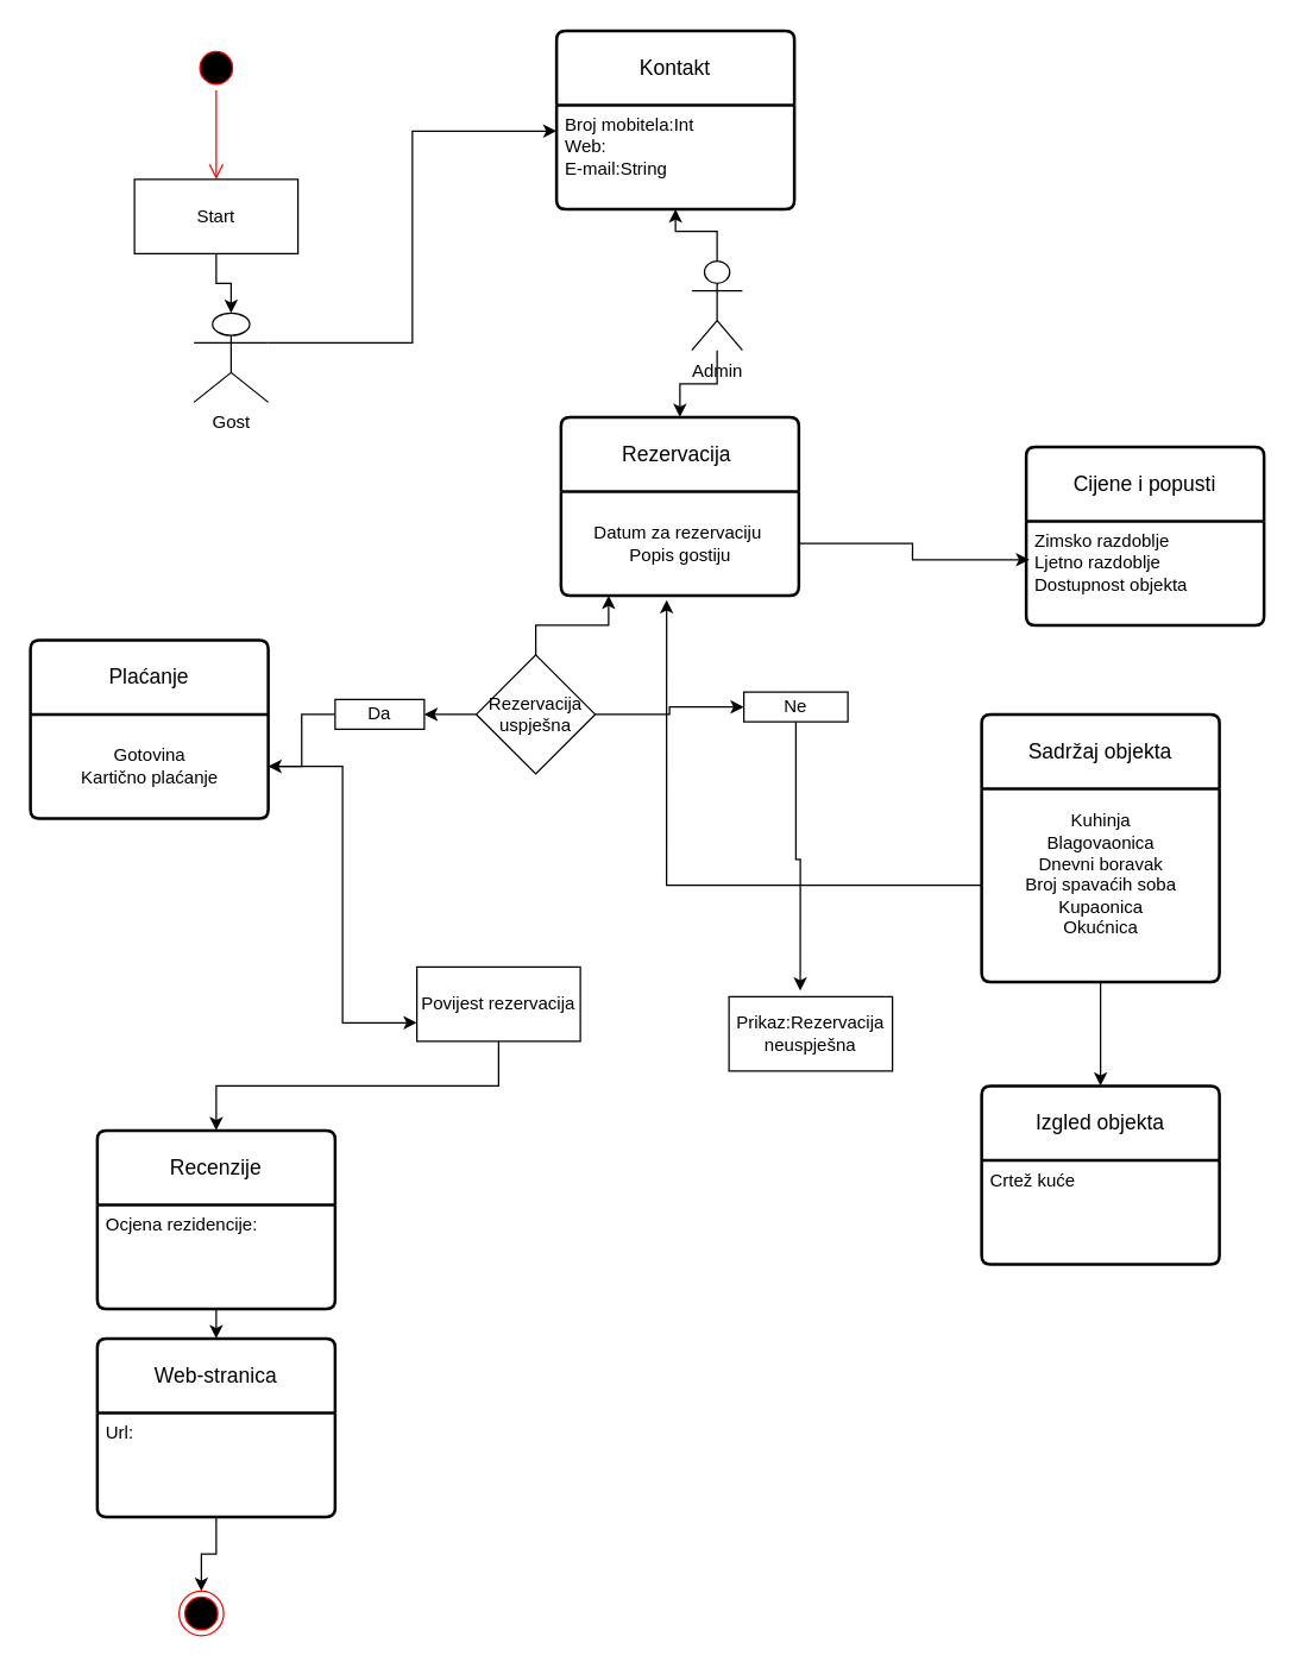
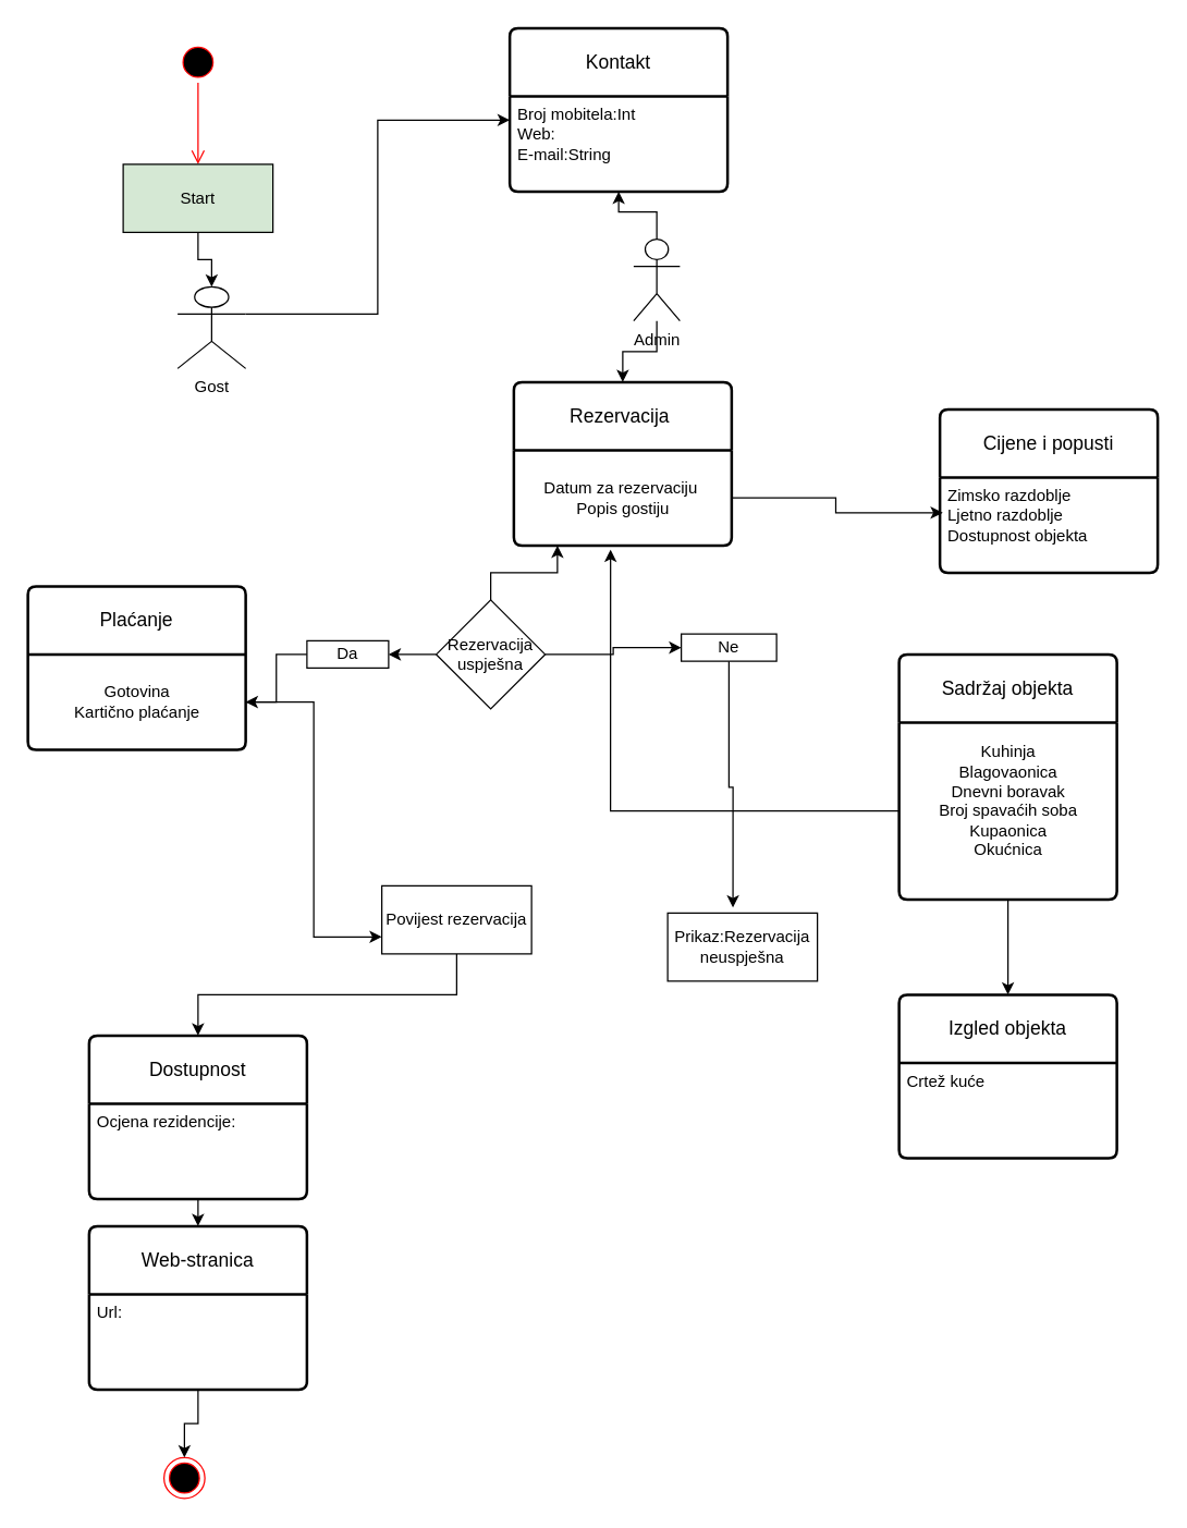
  <mxCell id="0" />
  <mxCell id="1" parent="0" />
  <mxCell id="2" value="Rezervacija&amp;nbsp;" style="swimlane;childLayout=stackLayout;horizontal=1;startSize=50;horizontalStack=0;rounded=1;fontSize=14;fontStyle=0;strokeWidth=2;resizeParent=0;resizeLast=1;shadow=0;dashed=0;align=center;arcSize=4;whiteSpace=wrap;html=1;" vertex="1" parent="1"><mxGeometry x="377" y="280" width="160" height="120" as="geometry" /></mxCell>
  <mxCell id="3" value="Datum za rezervaciju&amp;nbsp;&lt;br style=&quot;border-color: var(--border-color); text-align: left;&quot;&gt;&lt;span style=&quot;text-align: left;&quot;&gt;Popis gostiju&lt;/span&gt;" style="text;html=1;align=center;verticalAlign=middle;resizable=0;points=[];autosize=1;strokeColor=none;fillColor=none;" vertex="1" parent="2"><mxGeometry y="50" width="160" height="70" as="geometry" /></mxCell>
  <mxCell id="4" value="Web-stranica" style="swimlane;childLayout=stackLayout;horizontal=1;startSize=50;horizontalStack=0;rounded=1;fontSize=14;fontStyle=0;strokeWidth=2;resizeParent=0;resizeLast=1;shadow=0;dashed=0;align=center;arcSize=4;whiteSpace=wrap;html=1;" vertex="1" parent="1"><mxGeometry x="65" y="900" width="160" height="120" as="geometry" /></mxCell>
  <mxCell id="5" value="Url:" style="align=left;strokeColor=none;fillColor=none;spacingLeft=4;fontSize=12;verticalAlign=top;resizable=0;rotatable=0;part=1;html=1;" vertex="1" parent="4"><mxGeometry y="50" width="160" height="70" as="geometry" /></mxCell>
  <mxCell id="6" value="" style="swimlane;childLayout=stackLayout;horizontal=1;startSize=50;horizontalStack=0;rounded=1;fontSize=14;fontStyle=0;strokeWidth=2;resizeParent=0;resizeLast=1;shadow=0;dashed=0;align=center;arcSize=4;whiteSpace=wrap;html=1;" vertex="1" parent="4"><mxGeometry y="120" width="160" as="geometry" /></mxCell>
  <mxCell id="7" value="Kontakt" style="swimlane;childLayout=stackLayout;horizontal=1;startSize=50;horizontalStack=0;rounded=1;fontSize=14;fontStyle=0;strokeWidth=2;resizeParent=0;resizeLast=1;shadow=0;dashed=0;align=center;arcSize=4;whiteSpace=wrap;html=1;" vertex="1" parent="1"><mxGeometry x="374" y="20" width="160" height="120" as="geometry" /></mxCell>
  <mxCell id="8" value="Broj mobitela:Int&lt;br&gt;Web:&lt;br&gt;E-mail:String" style="align=left;strokeColor=none;fillColor=none;spacingLeft=4;fontSize=12;verticalAlign=top;resizable=0;rotatable=0;part=1;html=1;" vertex="1" parent="7"><mxGeometry y="50" width="160" height="70" as="geometry" /></mxCell>
  <mxCell id="9" value="Plaćanje" style="swimlane;childLayout=stackLayout;horizontal=1;startSize=50;horizontalStack=0;rounded=1;fontSize=14;fontStyle=0;strokeWidth=2;resizeParent=0;resizeLast=1;shadow=0;dashed=0;align=center;arcSize=4;whiteSpace=wrap;html=1;" vertex="1" parent="1"><mxGeometry x="20" y="430" width="160" height="120" as="geometry" /></mxCell>
  <mxCell id="10" value="Gotovina&lt;br&gt;Kartično plaćanje" style="text;html=1;align=center;verticalAlign=middle;resizable=0;points=[];autosize=1;strokeColor=none;fillColor=none;" vertex="1" parent="9"><mxGeometry y="50" width="160" height="70" as="geometry" /></mxCell>
  <mxCell id="11" value="Sadržaj objekta" style="swimlane;childLayout=stackLayout;horizontal=1;startSize=50;horizontalStack=0;rounded=1;fontSize=14;fontStyle=0;strokeWidth=2;resizeParent=0;resizeLast=1;shadow=0;dashed=0;align=center;arcSize=4;whiteSpace=wrap;html=1;" vertex="1" parent="1"><mxGeometry x="660" y="480" width="160" height="180" as="geometry" /></mxCell>
  <mxCell id="12" value="Kuhinja&lt;br style=&quot;border-color: var(--border-color); text-align: left;&quot;&gt;&lt;span style=&quot;text-align: left;&quot;&gt;Blagovaonica&lt;/span&gt;&lt;br style=&quot;border-color: var(--border-color); text-align: left;&quot;&gt;Dnevni boravak&lt;br&gt;&lt;span style=&quot;text-align: left;&quot;&gt;Broj spavaćih soba&lt;br&gt;&lt;/span&gt;Kupaonica&lt;br&gt;Okućnica&lt;br&gt;&lt;span style=&quot;text-align: left;&quot;&gt;&lt;br&gt;&lt;/span&gt;" style="text;html=1;align=center;verticalAlign=middle;resizable=0;points=[];autosize=1;strokeColor=none;fillColor=none;" vertex="1" parent="11"><mxGeometry y="50" width="160" height="130" as="geometry" /></mxCell>
- <mxCell id="13" value="Recenzije" style="swimlane;childLayout=stackLayout;horizontal=1;startSize=50;horizontalStack=0;rounded=1;fontSize=14;fontStyle=0;strokeWidth=2;resizeParent=0;resizeLast=1;shadow=0;dashed=0;align=center;arcSize=4;whiteSpace=wrap;html=1;" vertex="1" parent="1"><mxGeometry x="65" y="760" width="160" height="120" as="geometry" /></mxCell>
+ <mxCell id="13" value="Dostupnost" style="swimlane;childLayout=stackLayout;horizontal=1;startSize=50;horizontalStack=0;rounded=1;fontSize=14;fontStyle=0;strokeWidth=2;resizeParent=0;resizeLast=1;shadow=0;dashed=0;align=center;arcSize=4;whiteSpace=wrap;html=1;" vertex="1" parent="1"><mxGeometry x="65" y="760" width="160" height="120" as="geometry" /></mxCell>
  <mxCell id="14" value="Ocjena rezidencije:&lt;br&gt;" style="align=left;strokeColor=none;fillColor=none;spacingLeft=4;fontSize=12;verticalAlign=top;resizable=0;rotatable=0;part=1;html=1;" vertex="1" parent="13"><mxGeometry y="50" width="160" height="70" as="geometry" /></mxCell>
  <mxCell id="15" value="Izgled objekta" style="swimlane;childLayout=stackLayout;horizontal=1;startSize=50;horizontalStack=0;rounded=1;fontSize=14;fontStyle=0;strokeWidth=2;resizeParent=0;resizeLast=1;shadow=0;dashed=0;align=center;arcSize=4;whiteSpace=wrap;html=1;" vertex="1" parent="1"><mxGeometry x="660" y="730" width="160" height="120" as="geometry" /></mxCell>
  <mxCell id="16" value="Crtež kuće" style="align=left;strokeColor=none;fillColor=none;spacingLeft=4;fontSize=12;verticalAlign=top;resizable=0;rotatable=0;part=1;html=1;" vertex="1" parent="15"><mxGeometry y="50" width="160" height="70" as="geometry" /></mxCell>
  <mxCell id="17" style="edgeStyle=orthogonalEdgeStyle;rounded=0;orthogonalLoop=1;jettySize=auto;html=1;exitX=1;exitY=0.333;exitDx=0;exitDy=0;exitPerimeter=0;entryX=0;entryY=0.25;entryDx=0;entryDy=0;" edge="1" parent="1" source="18" target="8"><mxGeometry relative="1" as="geometry" /></mxCell>
  <mxCell id="18" value="Gost" style="shape=umlActor;verticalLabelPosition=bottom;verticalAlign=top;html=1;" vertex="1" parent="1"><mxGeometry x="130" y="210" width="50" height="60" as="geometry" /></mxCell>
  <mxCell id="19" value="" style="ellipse;html=1;shape=startState;fillColor=#000000;strokeColor=#ff0000;" vertex="1" parent="1"><mxGeometry x="130" y="30" width="30" height="30" as="geometry" /></mxCell>
  <mxCell id="20" value="" style="edgeStyle=orthogonalEdgeStyle;html=1;verticalAlign=bottom;endArrow=open;endSize=8;strokeColor=#ff0000;rounded=0;" edge="1" parent="1" source="19"><mxGeometry relative="1" as="geometry"><mxPoint x="145" y="120" as="targetPoint" /></mxGeometry></mxCell>
  <mxCell id="21" style="edgeStyle=orthogonalEdgeStyle;rounded=0;orthogonalLoop=1;jettySize=auto;html=1;exitX=0.5;exitY=1;exitDx=0;exitDy=0;" edge="1" parent="1" source="22" target="18"><mxGeometry relative="1" as="geometry" /></mxCell>
- <mxCell id="22" value="Start" style="html=1;whiteSpace=wrap;" vertex="1" parent="1"><mxGeometry x="90" y="120" width="110" height="50" as="geometry" /></mxCell>
+ <mxCell id="22" value="Start" style="html=1;whiteSpace=wrap;fillColor=#d5e8d4;" vertex="1" parent="1"><mxGeometry x="90" y="120" width="110" height="50" as="geometry" /></mxCell>
  <mxCell id="23" style="edgeStyle=orthogonalEdgeStyle;rounded=0;orthogonalLoop=1;jettySize=auto;html=1;" edge="1" parent="1" source="25" target="8"><mxGeometry relative="1" as="geometry" /></mxCell>
  <mxCell id="24" style="edgeStyle=orthogonalEdgeStyle;rounded=0;orthogonalLoop=1;jettySize=auto;html=1;" edge="1" parent="1" source="25" target="2"><mxGeometry relative="1" as="geometry" /></mxCell>
  <mxCell id="25" value="Admin&lt;br&gt;" style="shape=umlActor;verticalLabelPosition=bottom;verticalAlign=top;html=1;" vertex="1" parent="1"><mxGeometry x="465" y="175" width="34" height="60" as="geometry" /></mxCell>
  <mxCell id="26" value="Cijene i popusti" style="swimlane;childLayout=stackLayout;horizontal=1;startSize=50;horizontalStack=0;rounded=1;fontSize=14;fontStyle=0;strokeWidth=2;resizeParent=0;resizeLast=1;shadow=0;dashed=0;align=center;arcSize=4;whiteSpace=wrap;html=1;" vertex="1" parent="1"><mxGeometry x="690" y="300" width="160" height="120" as="geometry" /></mxCell>
  <mxCell id="27" value="Zimsko razdoblje&lt;br&gt;Ljetno razdoblje&lt;br&gt;Dostupnost objekta&lt;br&gt;" style="align=left;strokeColor=none;fillColor=none;spacingLeft=4;fontSize=12;verticalAlign=top;resizable=0;rotatable=0;part=1;html=1;" vertex="1" parent="26"><mxGeometry y="50" width="160" height="70" as="geometry" /></mxCell>
  <mxCell id="28" value="" style="shape=umlActor;verticalLabelPosition=bottom;verticalAlign=top;html=1;" vertex="1" parent="26"><mxGeometry y="120" width="160" as="geometry" /></mxCell>
  <mxCell id="29" value="" style="shape=umlActor;verticalLabelPosition=bottom;verticalAlign=top;html=1;" vertex="1" parent="26"><mxGeometry y="120" width="160" as="geometry" /></mxCell>
  <mxCell id="30" value="" style="shape=umlActor;verticalLabelPosition=bottom;verticalAlign=top;html=1;" vertex="1" parent="26"><mxGeometry y="120" width="160" as="geometry" /></mxCell>
  <mxCell id="31" value="" style="shape=umlActor;verticalLabelPosition=bottom;verticalAlign=top;html=1;" vertex="1" parent="26"><mxGeometry y="120" width="160" as="geometry" /></mxCell>
  <mxCell id="32" style="edgeStyle=orthogonalEdgeStyle;rounded=0;orthogonalLoop=1;jettySize=auto;html=1;entryX=0.444;entryY=1.043;entryDx=0;entryDy=0;entryPerimeter=0;" edge="1" parent="1" source="12" target="3"><mxGeometry relative="1" as="geometry" /></mxCell>
  <mxCell id="33" style="edgeStyle=orthogonalEdgeStyle;rounded=0;orthogonalLoop=1;jettySize=auto;html=1;exitX=0.5;exitY=0;exitDx=0;exitDy=0;entryX=0.2;entryY=1;entryDx=0;entryDy=0;entryPerimeter=0;" edge="1" parent="1" source="36" target="3"><mxGeometry relative="1" as="geometry" /></mxCell>
  <mxCell id="34" style="edgeStyle=orthogonalEdgeStyle;rounded=0;orthogonalLoop=1;jettySize=auto;html=1;exitX=0;exitY=0.5;exitDx=0;exitDy=0;entryX=1;entryY=0.5;entryDx=0;entryDy=0;" edge="1" parent="1" source="36" target="38"><mxGeometry relative="1" as="geometry" /></mxCell>
  <mxCell id="35" style="edgeStyle=orthogonalEdgeStyle;rounded=0;orthogonalLoop=1;jettySize=auto;html=1;exitX=1;exitY=0.5;exitDx=0;exitDy=0;entryX=0;entryY=0.5;entryDx=0;entryDy=0;" edge="1" parent="1" source="36" target="40"><mxGeometry relative="1" as="geometry" /></mxCell>
  <mxCell id="36" value="Rezervacija uspješna" style="rhombus;whiteSpace=wrap;html=1;" vertex="1" parent="1"><mxGeometry x="320" y="440" width="80" height="80" as="geometry" /></mxCell>
  <mxCell id="37" style="edgeStyle=orthogonalEdgeStyle;rounded=0;orthogonalLoop=1;jettySize=auto;html=1;exitX=0;exitY=0.5;exitDx=0;exitDy=0;entryX=1;entryY=0.5;entryDx=0;entryDy=0;entryPerimeter=0;" edge="1" parent="1" source="38" target="10"><mxGeometry relative="1" as="geometry" /></mxCell>
  <mxCell id="38" value="Da" style="html=1;whiteSpace=wrap;" vertex="1" parent="1"><mxGeometry x="225" y="470" width="60" height="20" as="geometry" /></mxCell>
  <mxCell id="39" style="edgeStyle=orthogonalEdgeStyle;rounded=0;orthogonalLoop=1;jettySize=auto;html=1;exitX=0.5;exitY=1;exitDx=0;exitDy=0;entryX=0.436;entryY=-0.08;entryDx=0;entryDy=0;entryPerimeter=0;" edge="1" parent="1" source="40" target="43"><mxGeometry relative="1" as="geometry" /></mxCell>
  <mxCell id="40" value="Ne" style="html=1;whiteSpace=wrap;" vertex="1" parent="1"><mxGeometry x="500" y="465" width="70" height="20" as="geometry" /></mxCell>
  <mxCell id="41" style="edgeStyle=orthogonalEdgeStyle;rounded=0;orthogonalLoop=1;jettySize=auto;html=1;entryX=0.013;entryY=0.371;entryDx=0;entryDy=0;entryPerimeter=0;" edge="1" parent="1" source="3" target="27"><mxGeometry relative="1" as="geometry" /></mxCell>
  <mxCell id="42" style="edgeStyle=orthogonalEdgeStyle;rounded=0;orthogonalLoop=1;jettySize=auto;html=1;entryX=0.5;entryY=0;entryDx=0;entryDy=0;" edge="1" parent="1" source="12" target="15"><mxGeometry relative="1" as="geometry" /></mxCell>
  <mxCell id="43" value="Prikaz:Rezervacija neuspješna" style="html=1;whiteSpace=wrap;" vertex="1" parent="1"><mxGeometry x="490" y="670" width="110" height="50" as="geometry" /></mxCell>
  <mxCell id="44" style="edgeStyle=orthogonalEdgeStyle;rounded=0;orthogonalLoop=1;jettySize=auto;html=1;exitX=0.5;exitY=1;exitDx=0;exitDy=0;entryX=0.5;entryY=0;entryDx=0;entryDy=0;" edge="1" parent="1" source="45" target="13"><mxGeometry relative="1" as="geometry" /></mxCell>
  <mxCell id="45" value="Povijest rezervacija" style="html=1;whiteSpace=wrap;" vertex="1" parent="1"><mxGeometry x="280" y="650" width="110" height="50" as="geometry" /></mxCell>
  <mxCell id="46" style="edgeStyle=orthogonalEdgeStyle;rounded=0;orthogonalLoop=1;jettySize=auto;html=1;entryX=0;entryY=0.75;entryDx=0;entryDy=0;" edge="1" parent="1" source="10" target="45"><mxGeometry relative="1" as="geometry" /></mxCell>
  <mxCell id="47" value="" style="ellipse;html=1;shape=endState;fillColor=#000000;strokeColor=#ff0000;" vertex="1" parent="1"><mxGeometry x="120" y="1070" width="30" height="30" as="geometry" /></mxCell>
  <mxCell id="48" style="edgeStyle=orthogonalEdgeStyle;rounded=0;orthogonalLoop=1;jettySize=auto;html=1;exitX=0.5;exitY=1;exitDx=0;exitDy=0;entryX=0.5;entryY=0;entryDx=0;entryDy=0;" edge="1" parent="1" source="14" target="4"><mxGeometry relative="1" as="geometry" /></mxCell>
  <mxCell id="49" style="edgeStyle=orthogonalEdgeStyle;rounded=0;orthogonalLoop=1;jettySize=auto;html=1;exitX=0.5;exitY=1;exitDx=0;exitDy=0;entryX=0.5;entryY=0;entryDx=0;entryDy=0;" edge="1" parent="1" source="5" target="47"><mxGeometry relative="1" as="geometry" /></mxCell>
